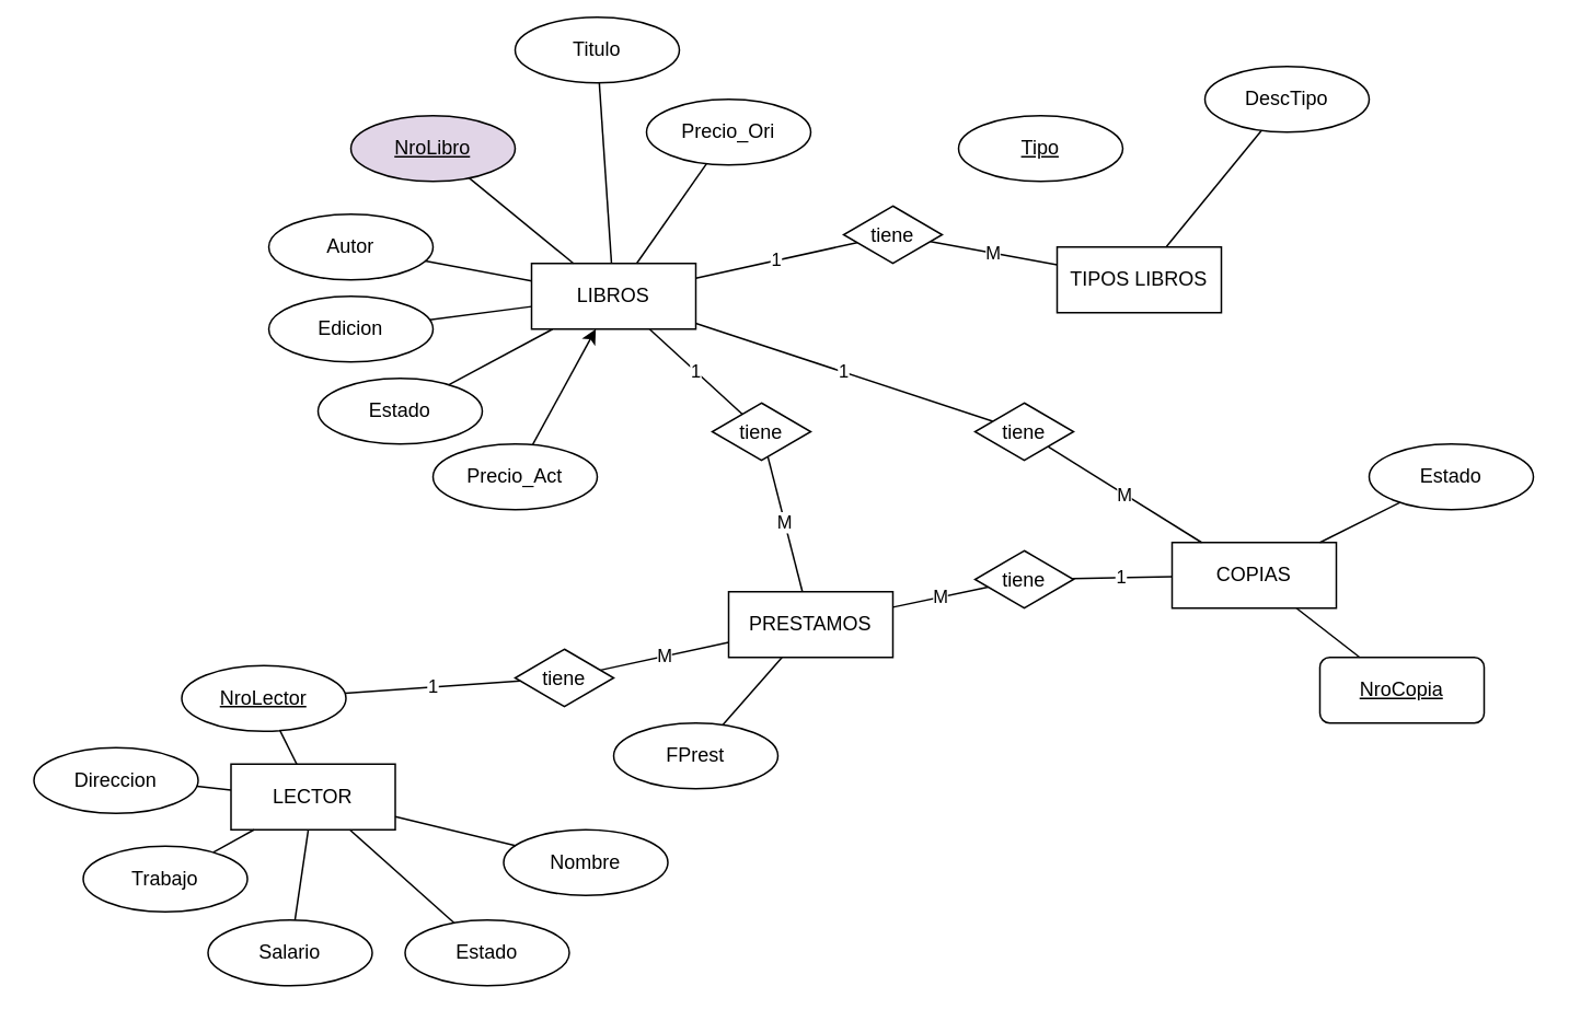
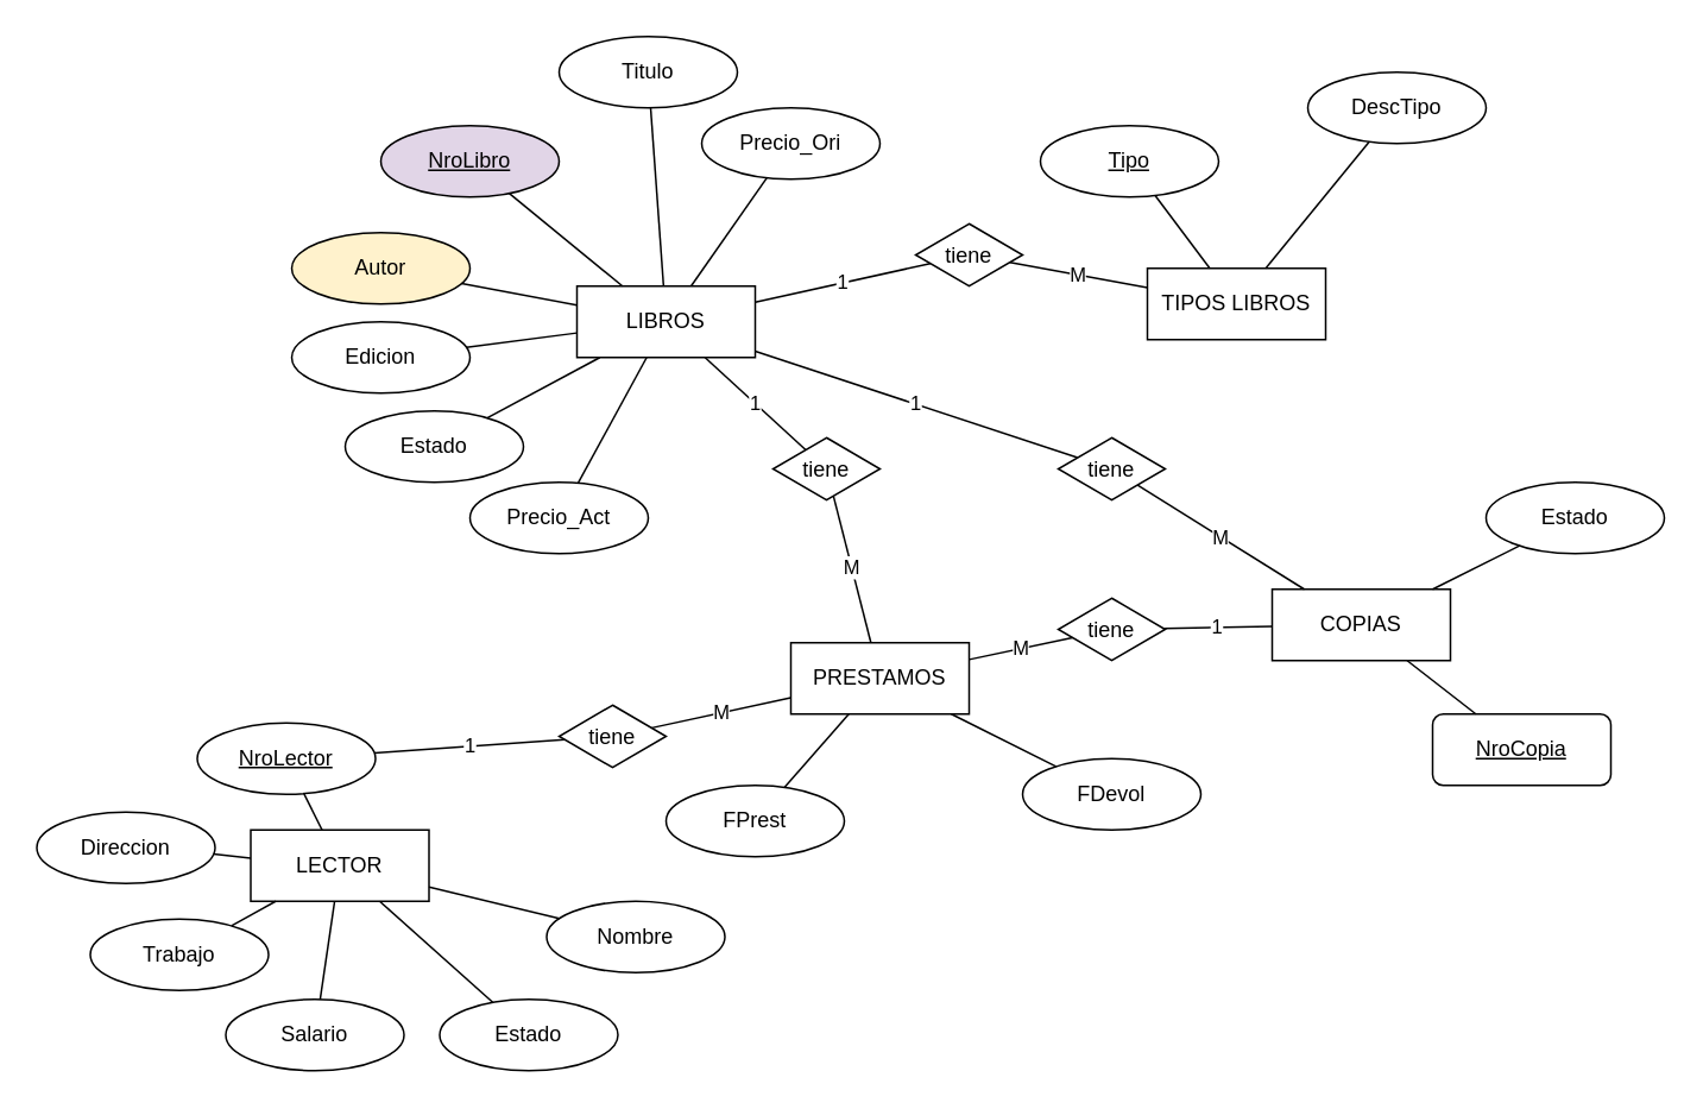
  <mxCell id="0" />
  <mxCell id="1" parent="0" />
  <mxCell id="2" value="LIBROS" style="whiteSpace=wrap;html=1;align=center;" parent="1" vertex="1"><mxGeometry x="323" y="160" width="100" height="40" as="geometry" /></mxCell>
- <mxCell id="3" value="Titulo" style="ellipse;whiteSpace=wrap;html=1;align=center;" parent="1" vertex="1"><mxGeometry x="313" y="10" width="100" height="40" as="geometry" /></mxCell>
- <mxCell id="4" value="Autor" style="ellipse;whiteSpace=wrap;html=1;align=center;" parent="1" vertex="1"><mxGeometry x="163" y="130" width="100" height="40" as="geometry" /></mxCell>
+ <mxCell id="3" value="Titulo" style="ellipse;whiteSpace=wrap;html=1;align=center;" parent="1" vertex="1"><mxGeometry x="313" y="20" width="100" height="40" as="geometry" /></mxCell>
+ <mxCell id="4" value="Autor" style="ellipse;whiteSpace=wrap;html=1;align=center;fillColor=#fff2cc;" parent="1" vertex="1"><mxGeometry x="163" y="130" width="100" height="40" as="geometry" /></mxCell>
  <mxCell id="5" value="NroLibro" style="ellipse;whiteSpace=wrap;html=1;align=center;fontStyle=4;fillColor=#e1d5e7;" parent="1" vertex="1"><mxGeometry x="213" y="70" width="100" height="40" as="geometry" /></mxCell>
  <mxCell id="6" value="Edicion" style="ellipse;whiteSpace=wrap;html=1;align=center;" parent="1" vertex="1"><mxGeometry x="163" y="180" width="100" height="40" as="geometry" /></mxCell>
  <mxCell id="7" value="Precio_Ori" style="ellipse;whiteSpace=wrap;html=1;align=center;" parent="1" vertex="1"><mxGeometry x="393" y="60" width="100" height="40" as="geometry" /></mxCell>
  <mxCell id="8" value="Estado" style="ellipse;whiteSpace=wrap;html=1;align=center;" parent="1" vertex="1"><mxGeometry x="193" y="230" width="100" height="40" as="geometry" /></mxCell>
  <mxCell id="9" value="Precio_Act" style="ellipse;whiteSpace=wrap;html=1;align=center;" parent="1" vertex="1"><mxGeometry x="263" y="270" width="100" height="40" as="geometry" /></mxCell>
  <mxCell id="10" value="TIPOS LIBROS" style="whiteSpace=wrap;html=1;align=center;" parent="1" vertex="1"><mxGeometry x="643" y="150" width="100" height="40" as="geometry" /></mxCell>
  <mxCell id="11" value="Tipo" style="ellipse;whiteSpace=wrap;html=1;align=center;fontStyle=4" parent="1" vertex="1"><mxGeometry x="583" y="70" width="100" height="40" as="geometry" /></mxCell>
  <mxCell id="12" value="DescTipo" style="ellipse;whiteSpace=wrap;html=1;align=center;" parent="1" vertex="1"><mxGeometry x="733" y="40" width="100" height="40" as="geometry" /></mxCell>
  <mxCell id="13" value="COPIAS" style="whiteSpace=wrap;html=1;align=center;" parent="1" vertex="1"><mxGeometry x="713" y="330" width="100" height="40" as="geometry" /></mxCell>
  <mxCell id="14" value="Estado" style="ellipse;whiteSpace=wrap;html=1;align=center;" parent="1" vertex="1"><mxGeometry x="833" y="270" width="100" height="40" as="geometry" /></mxCell>
  <mxCell id="15" value="NroCopia" style="whiteSpace=wrap;html=1;align=center;fontStyle=4;rounded=1;" parent="1" vertex="1"><mxGeometry x="803" y="400" width="100" height="40" as="geometry" /></mxCell>
  <mxCell id="16" value="LECTOR" style="whiteSpace=wrap;html=1;align=center;" parent="1" vertex="1"><mxGeometry x="140" y="465" width="100" height="40" as="geometry" /></mxCell>
  <mxCell id="17" value="NroLector" style="ellipse;whiteSpace=wrap;html=1;align=center;fontStyle=4" parent="1" vertex="1"><mxGeometry x="110" y="405" width="100" height="40" as="geometry" /></mxCell>
  <mxCell id="18" value="Nombre" style="ellipse;whiteSpace=wrap;html=1;align=center;" parent="1" vertex="1"><mxGeometry x="306" y="505" width="100" height="40" as="geometry" /></mxCell>
  <mxCell id="19" value="Direccion" style="ellipse;whiteSpace=wrap;html=1;align=center;" parent="1" vertex="1"><mxGeometry x="20" y="455" width="100" height="40" as="geometry" /></mxCell>
  <mxCell id="20" value="Estado" style="ellipse;whiteSpace=wrap;html=1;align=center;" parent="1" vertex="1"><mxGeometry x="246" y="560" width="100" height="40" as="geometry" /></mxCell>
  <mxCell id="21" value="Trabajo" style="ellipse;whiteSpace=wrap;html=1;align=center;" parent="1" vertex="1"><mxGeometry x="50" y="515" width="100" height="40" as="geometry" /></mxCell>
  <mxCell id="22" value="Salario" style="ellipse;whiteSpace=wrap;html=1;align=center;" parent="1" vertex="1"><mxGeometry x="126" y="560" width="100" height="40" as="geometry" /></mxCell>
  <mxCell id="23" value="PRESTAMOS" style="whiteSpace=wrap;html=1;align=center;" parent="1" vertex="1"><mxGeometry x="443" y="360" width="100" height="40" as="geometry" /></mxCell>
  <mxCell id="24" value="FPrest" style="ellipse;whiteSpace=wrap;html=1;align=center;fontStyle=0" parent="1" vertex="1"><mxGeometry x="373" y="440" width="100" height="40" as="geometry" /></mxCell>
+ <mxCell id="25" value="FDevol" style="ellipse;whiteSpace=wrap;html=1;align=center;fontStyle=0" parent="1" vertex="1"><mxGeometry x="573" y="425" width="100" height="40" as="geometry" /></mxCell>
  <mxCell id="26" value="" style="endArrow=none;html=1;rounded=0;" parent="1" source="2" target="7" edge="1"><mxGeometry width="50" height="50" relative="1" as="geometry"><mxPoint x="323" y="145" as="sourcePoint" /><mxPoint x="373" y="95" as="targetPoint" /></mxGeometry></mxCell>
  <mxCell id="27" value="" style="endArrow=none;html=1;rounded=0;" parent="1" source="3" target="2" edge="1"><mxGeometry width="50" height="50" relative="1" as="geometry"><mxPoint x="313" y="140" as="sourcePoint" /><mxPoint x="383.711" y="90" as="targetPoint" /></mxGeometry></mxCell>
  <mxCell id="28" value="" style="endArrow=none;html=1;rounded=0;" parent="1" source="2" target="5" edge="1"><mxGeometry width="50" height="50" relative="1" as="geometry"><mxPoint x="303" y="160" as="sourcePoint" /><mxPoint x="353" y="110" as="targetPoint" /></mxGeometry></mxCell>
  <mxCell id="29" value="" style="endArrow=none;html=1;rounded=0;" parent="1" source="2" target="4" edge="1"><mxGeometry width="50" height="50" relative="1" as="geometry"><mxPoint x="283" y="210" as="sourcePoint" /><mxPoint x="333" y="160" as="targetPoint" /></mxGeometry></mxCell>
  <mxCell id="30" value="" style="endArrow=none;html=1;rounded=0;" parent="1" source="6" target="2" edge="1"><mxGeometry width="50" height="50" relative="1" as="geometry"><mxPoint x="273" y="250" as="sourcePoint" /><mxPoint x="323" y="200" as="targetPoint" /></mxGeometry></mxCell>
  <mxCell id="31" value="" style="endArrow=none;html=1;rounded=0;" parent="1" source="8" target="2" edge="1"><mxGeometry width="50" height="50" relative="1" as="geometry"><mxPoint x="303" y="270" as="sourcePoint" /><mxPoint x="353" y="220" as="targetPoint" /></mxGeometry></mxCell>
- <mxCell id="32" value="" style="endArrow=classic;html=1;rounded=0;" parent="1" source="9" target="2" edge="1"><mxGeometry width="50" height="50" relative="1" as="geometry"><mxPoint x="353" y="280" as="sourcePoint" /><mxPoint x="403" y="230" as="targetPoint" /></mxGeometry></mxCell>
+ <mxCell id="32" value="" style="endArrow=none;html=1;rounded=0;" parent="1" source="9" target="2" edge="1"><mxGeometry width="50" height="50" relative="1" as="geometry"><mxPoint x="353" y="280" as="sourcePoint" /><mxPoint x="403" y="230" as="targetPoint" /></mxGeometry></mxCell>
+ <mxCell id="33" value="" style="endArrow=none;html=1;rounded=0;" parent="1" source="10" target="11" edge="1"><mxGeometry width="50" height="50" relative="1" as="geometry"><mxPoint x="553" y="180" as="sourcePoint" /><mxPoint x="603" y="130" as="targetPoint" /></mxGeometry></mxCell>
  <mxCell id="34" value="" style="endArrow=none;html=1;rounded=0;" parent="1" source="10" target="12" edge="1"><mxGeometry width="50" height="50" relative="1" as="geometry"><mxPoint x="693" y="140" as="sourcePoint" /><mxPoint x="743" y="90" as="targetPoint" /></mxGeometry></mxCell>
  <mxCell id="35" value="" style="endArrow=none;html=1;rounded=0;" parent="1" source="13" target="14" edge="1"><mxGeometry width="50" height="50" relative="1" as="geometry"><mxPoint x="583" y="430" as="sourcePoint" /><mxPoint x="633" y="380" as="targetPoint" /></mxGeometry></mxCell>
  <mxCell id="36" value="" style="endArrow=none;html=1;rounded=0;" parent="1" source="13" target="15" edge="1"><mxGeometry width="50" height="50" relative="1" as="geometry"><mxPoint x="673" y="500" as="sourcePoint" /><mxPoint x="723" y="450" as="targetPoint" /></mxGeometry></mxCell>
  <mxCell id="37" value="" style="endArrow=none;html=1;rounded=0;" parent="1" source="17" target="16" edge="1"><mxGeometry width="50" height="50" relative="1" as="geometry"><mxPoint x="338" y="420" as="sourcePoint" /><mxPoint x="388" y="370" as="targetPoint" /></mxGeometry></mxCell>
  <mxCell id="38" value="" style="endArrow=none;html=1;rounded=0;" parent="1" source="16" target="18" edge="1"><mxGeometry width="50" height="50" relative="1" as="geometry"><mxPoint x="363" y="440" as="sourcePoint" /><mxPoint x="413" y="390" as="targetPoint" /></mxGeometry></mxCell>
  <mxCell id="39" value="" style="endArrow=none;html=1;rounded=0;" parent="1" source="19" target="16" edge="1"><mxGeometry width="50" height="50" relative="1" as="geometry"><mxPoint x="113" y="540" as="sourcePoint" /><mxPoint x="163" y="490" as="targetPoint" /></mxGeometry></mxCell>
  <mxCell id="40" value="" style="endArrow=none;html=1;rounded=0;" parent="1" source="21" target="16" edge="1"><mxGeometry width="50" height="50" relative="1" as="geometry"><mxPoint x="143" y="620" as="sourcePoint" /><mxPoint x="193" y="570" as="targetPoint" /></mxGeometry></mxCell>
  <mxCell id="41" value="" style="endArrow=none;html=1;rounded=0;" parent="1" source="22" target="16" edge="1"><mxGeometry width="50" height="50" relative="1" as="geometry"><mxPoint x="423" y="530" as="sourcePoint" /><mxPoint x="473" y="480" as="targetPoint" /></mxGeometry></mxCell>
  <mxCell id="42" value="" style="endArrow=none;html=1;rounded=0;" parent="1" source="20" target="16" edge="1"><mxGeometry width="50" height="50" relative="1" as="geometry"><mxPoint x="403" y="560" as="sourcePoint" /><mxPoint x="453" y="510" as="targetPoint" /></mxGeometry></mxCell>
  <mxCell id="43" value="tiene" style="shape=rhombus;perimeter=rhombusPerimeter;whiteSpace=wrap;html=1;align=center;" parent="1" vertex="1"><mxGeometry x="313" y="395" width="60" height="35" as="geometry" /></mxCell>
  <mxCell id="44" value="M" style="endArrow=none;html=1;rounded=0;" parent="1" source="43" target="23" edge="1"><mxGeometry width="50" height="50" relative="1" as="geometry"><mxPoint x="303" y="400" as="sourcePoint" /><mxPoint x="353" y="350" as="targetPoint" /></mxGeometry></mxCell>
  <mxCell id="45" value="1" style="endArrow=none;html=1;rounded=0;" parent="1" source="17" target="43" edge="1"><mxGeometry width="50" height="50" relative="1" as="geometry"><mxPoint x="203" y="430" as="sourcePoint" /><mxPoint x="253" y="380" as="targetPoint" /></mxGeometry></mxCell>
  <mxCell id="46" value="M" style="endArrow=none;html=1;rounded=0;" parent="1" source="47" target="23" edge="1"><mxGeometry width="50" height="50" relative="1" as="geometry"><mxPoint x="383" y="330" as="sourcePoint" /><mxPoint x="433" y="280" as="targetPoint" /></mxGeometry></mxCell>
  <mxCell id="47" value="tiene" style="shape=rhombus;perimeter=rhombusPerimeter;whiteSpace=wrap;html=1;align=center;" parent="1" vertex="1"><mxGeometry x="433" y="245" width="60" height="35" as="geometry" /></mxCell>
  <mxCell id="48" value="1" style="endArrow=none;html=1;rounded=0;" parent="1" source="2" target="47" edge="1"><mxGeometry width="50" height="50" relative="1" as="geometry"><mxPoint x="453" y="240" as="sourcePoint" /><mxPoint x="503" y="190" as="targetPoint" /></mxGeometry></mxCell>
  <mxCell id="49" value="tiene" style="shape=rhombus;perimeter=rhombusPerimeter;whiteSpace=wrap;html=1;align=center;" parent="1" vertex="1"><mxGeometry x="593" y="335" width="60" height="35" as="geometry" /></mxCell>
  <mxCell id="50" value="tiene" style="shape=rhombus;perimeter=rhombusPerimeter;whiteSpace=wrap;html=1;align=center;" parent="1" vertex="1"><mxGeometry x="593" y="245" width="60" height="35" as="geometry" /></mxCell>
  <mxCell id="51" value="M" style="endArrow=none;html=1;rounded=0;" parent="1" source="50" target="13" edge="1"><mxGeometry width="50" height="50" relative="1" as="geometry"><mxPoint x="673" y="340" as="sourcePoint" /><mxPoint x="723" y="290" as="targetPoint" /></mxGeometry></mxCell>
  <mxCell id="52" value="1" style="endArrow=none;html=1;rounded=0;" parent="1" source="2" target="50" edge="1"><mxGeometry width="50" height="50" relative="1" as="geometry"><mxPoint x="493" y="250" as="sourcePoint" /><mxPoint x="543" y="200" as="targetPoint" /></mxGeometry></mxCell>
  <mxCell id="53" value="1" style="endArrow=none;html=1;rounded=0;" parent="1" source="49" target="13" edge="1"><mxGeometry width="50" height="50" relative="1" as="geometry"><mxPoint x="653" y="390" as="sourcePoint" /><mxPoint x="703" y="340" as="targetPoint" /></mxGeometry></mxCell>
  <mxCell id="54" value="M" style="endArrow=none;html=1;rounded=0;" parent="1" source="23" target="49" edge="1"><mxGeometry width="50" height="50" relative="1" as="geometry"><mxPoint x="573" y="450" as="sourcePoint" /><mxPoint x="623" y="400" as="targetPoint" /></mxGeometry></mxCell>
  <mxCell id="55" value="" style="endArrow=none;html=1;rounded=0;" parent="1" source="24" target="23" edge="1"><mxGeometry width="50" height="50" relative="1" as="geometry"><mxPoint x="393" y="460" as="sourcePoint" /><mxPoint x="443" y="410" as="targetPoint" /></mxGeometry></mxCell>
+ <mxCell id="56" value="" style="endArrow=none;html=1;rounded=0;" parent="1" source="25" target="23" edge="1"><mxGeometry width="50" height="50" relative="1" as="geometry"><mxPoint x="543" y="590" as="sourcePoint" /><mxPoint x="593" y="540" as="targetPoint" /></mxGeometry></mxCell>
  <mxCell id="57" value="M" style="endArrow=none;html=1;rounded=0;" parent="1" source="58" target="10" edge="1"><mxGeometry width="50" height="50" relative="1" as="geometry"><mxPoint x="543" y="200" as="sourcePoint" /><mxPoint x="593" y="150" as="targetPoint" /></mxGeometry></mxCell>
  <mxCell id="58" value="tiene" style="shape=rhombus;perimeter=rhombusPerimeter;whiteSpace=wrap;html=1;align=center;" parent="1" vertex="1"><mxGeometry x="513" y="125" width="60" height="35" as="geometry" /></mxCell>
  <mxCell id="59" value="1" style="endArrow=none;html=1;rounded=0;" parent="1" source="2" target="58" edge="1"><mxGeometry width="50" height="50" relative="1" as="geometry"><mxPoint x="503" y="200" as="sourcePoint" /><mxPoint x="553" y="150" as="targetPoint" /></mxGeometry></mxCell>
